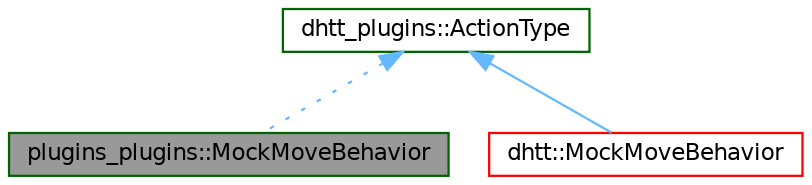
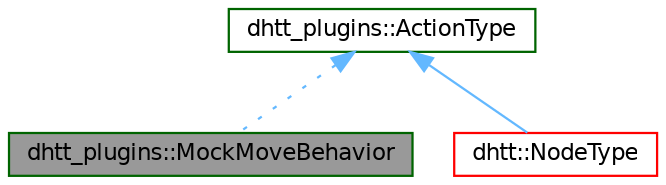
  digraph {
    node [color=darkgreen fillcolor=white fontname=Helvetica fontsize=10 shape=box style=filled]
    edge [color=steelblue1 dir=back fontname=Helvetica fontsize=10 labelfontname=Helvetica labelfontsize=10]
-   n1 [fillcolor=grey60 fontcolor=black height=0.2 label="plugins_plugins::MockMoveBehavior" width=0.4]
+   n1 [fillcolor=grey60 fontcolor=black height=0.2 label="dhtt_plugins::MockMoveBehavior" width=0.4]
    n2 [height=0.2 label="dhtt_plugins::ActionType" width=0.4]
-   n3 [color=red height=0.2 label="dhtt::MockMoveBehavior" width=0.4]
+   n3 [color=red height=0.2 label="dhtt::NodeType" width=0.4]
    n2 -> n1 [style=dotted]
    n2 -> n3 [style=solid]
  }
